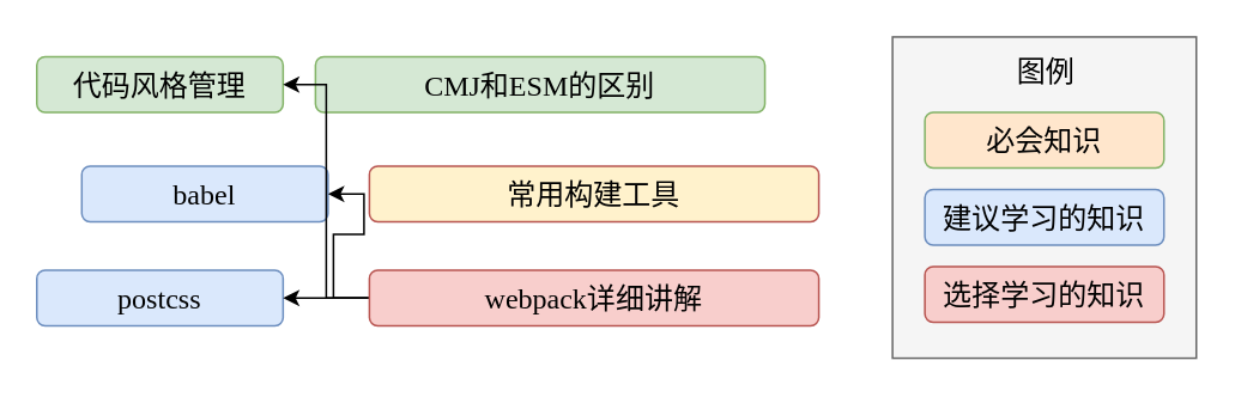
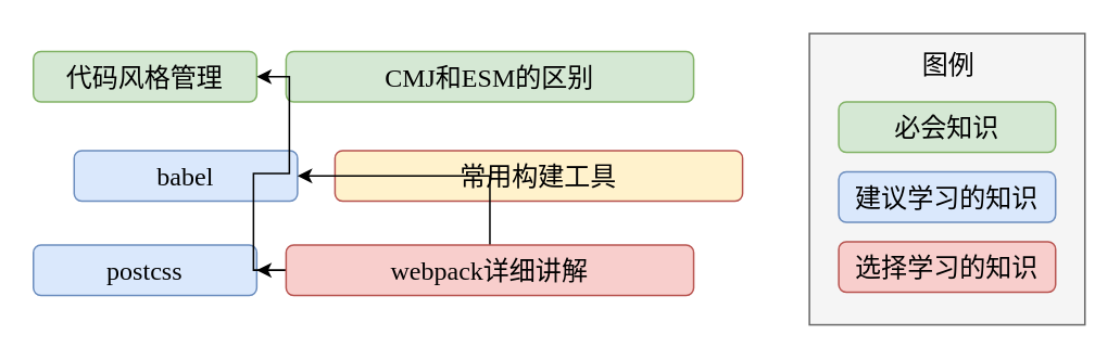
  <mxCell id="0" />
  <mxCell id="1" parent="0" />
  <mxCell id="2" value="" style="group" parent="1" vertex="1" connectable="0"><mxGeometry x="496" y="20" width="169" height="179" as="geometry" /></mxCell>
  <mxCell id="3" value="" style="rounded=0;whiteSpace=wrap;html=1;fontFamily=Roboto Mono;fontSize=16;fillColor=#f5f5f5;strokeColor=#666666;fontColor=#333333;" parent="2" vertex="1"><mxGeometry width="169" height="179" as="geometry" /></mxCell>
  <mxCell id="4" value="图例" style="text;html=1;align=center;verticalAlign=middle;resizable=0;points=[];autosize=1;strokeColor=none;fontSize=16;fontFamily=Roboto Mono;" parent="2" vertex="1"><mxGeometry x="63.5" y="7" width="42" height="23" as="geometry" /></mxCell>
- <mxCell id="5" value="必会知识" style="rounded=1;whiteSpace=wrap;html=1;fillColor=#ffe6cc;strokeColor=#82b366;fontSize=16;fontFamily=Roboto Mono;" parent="2" vertex="1"><mxGeometry x="18" y="42" width="133" height="31" as="geometry" /></mxCell>
+ <mxCell id="5" value="必会知识" style="rounded=1;whiteSpace=wrap;html=1;fillColor=#d5e8d4;strokeColor=#82b366;fontSize=16;fontFamily=Roboto Mono;" parent="2" vertex="1"><mxGeometry x="18" y="42" width="133" height="31" as="geometry" /></mxCell>
  <mxCell id="6" value="建议学习的知识" style="rounded=1;whiteSpace=wrap;html=1;fillColor=#dae8fc;strokeColor=#6c8ebf;fontSize=16;fontFamily=Roboto Mono;" parent="2" vertex="1"><mxGeometry x="18" y="85" width="133" height="31" as="geometry" /></mxCell>
  <mxCell id="7" value="选择学习的知识" style="rounded=1;whiteSpace=wrap;html=1;fillColor=#f8cecc;strokeColor=#b85450;fontSize=16;fontFamily=Roboto Mono;" parent="2" vertex="1"><mxGeometry x="18" y="128" width="133" height="31" as="geometry" /></mxCell>
  <mxCell id="8" value="babel" style="rounded=1;whiteSpace=wrap;html=1;fillColor=#dae8fc;strokeColor=#6c8ebf;fontSize=16;fontFamily=Roboto Mono;" parent="1" vertex="1"><mxGeometry x="45" y="92" width="137" height="31" as="geometry" /></mxCell>
  <mxCell id="9" value="CMJ和ESM的区别" style="rounded=1;whiteSpace=wrap;html=1;fillColor=#d5e8d4;strokeColor=#82b366;fontSize=16;fontFamily=Roboto Mono;" parent="1" vertex="1"><mxGeometry x="175" y="31" width="250" height="31" as="geometry" /></mxCell>
  <mxCell id="10" value="postcss" style="rounded=1;whiteSpace=wrap;html=1;fillColor=#dae8fc;strokeColor=#6c8ebf;fontSize=16;fontFamily=Roboto Mono;" vertex="1" parent="1"><mxGeometry x="20" y="150" width="137" height="31" as="geometry" /></mxCell>
  <mxCell id="11" value="代码风格管理" style="rounded=1;whiteSpace=wrap;html=1;fillColor=#d5e8d4;strokeColor=#82b366;fontSize=16;fontFamily=Roboto Mono;" vertex="1" parent="1"><mxGeometry x="20" y="31" width="137" height="31" as="geometry" /></mxCell>
  <mxCell id="12" value="常用构建工具" style="rounded=1;whiteSpace=wrap;html=1;fillColor=#fff2cc;strokeColor=#b85450;fontSize=16;fontFamily=Roboto Mono;" vertex="1" parent="1"><mxGeometry x="205" y="92" width="250" height="31" as="geometry" /></mxCell>
  <mxCell id="13" style="edgeStyle=orthogonalEdgeStyle;rounded=0;orthogonalLoop=1;jettySize=auto;html=1;" edge="1" parent="1" source="16" target="10"><mxGeometry relative="1" as="geometry" /></mxCell>
  <mxCell id="14" style="edgeStyle=orthogonalEdgeStyle;rounded=0;orthogonalLoop=1;jettySize=auto;html=1;entryX=1;entryY=0.5;entryDx=0;entryDy=0;" edge="1" parent="1" source="16" target="8"><mxGeometry relative="1" as="geometry" /></mxCell>
  <mxCell id="15" style="edgeStyle=orthogonalEdgeStyle;rounded=0;orthogonalLoop=1;jettySize=auto;html=1;entryX=1;entryY=0.5;entryDx=0;entryDy=0;" edge="1" parent="1" source="16" target="11"><mxGeometry relative="1" as="geometry" /></mxCell>
- <mxCell id="16" value="webpack详细讲解" style="rounded=1;whiteSpace=wrap;html=1;fillColor=#f8cecc;strokeColor=#b85450;fontSize=16;fontFamily=Roboto Mono;" vertex="1" parent="1"><mxGeometry x="205" y="150" width="250" height="31" as="geometry" /></mxCell>
+ <mxCell id="16" value="webpack详细讲解" style="rounded=1;whiteSpace=wrap;html=1;fillColor=#f8cecc;strokeColor=#b85450;fontSize=16;fontFamily=Roboto Mono;" vertex="1" parent="1"><mxGeometry x="175" y="150" width="250" height="31" as="geometry" /></mxCell>
